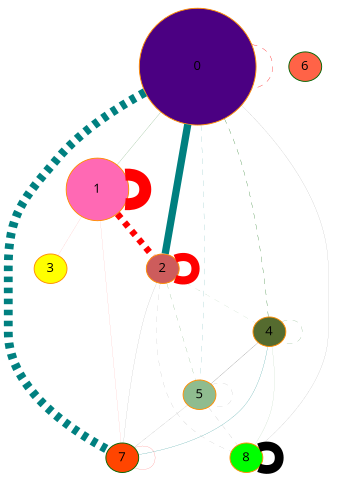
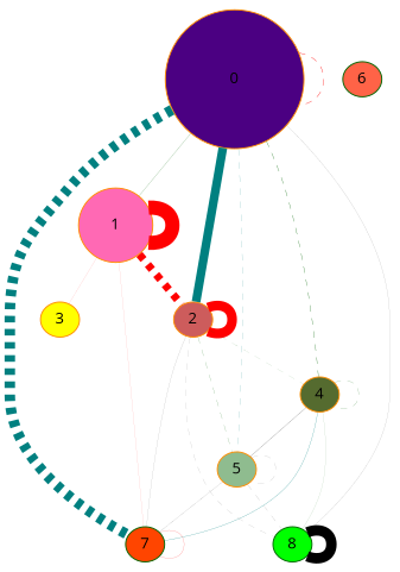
  graph {
    fontname="Open Sans"
    node [color=darkorange fontname="Open Sans" style=filled]
    edge [color=black fontname="Open Sans" penwidth=0.0710348104887 style=solid]
    0 [fillcolor="#4B0082" height=1.75927346408 width=1.75927346408]
    1 [fillcolor="#FF69B4" height=0.951134298928 width=0.951134298928]
    2 [fillcolor="#CD5C5C" height=0.0108329646803 width=0.0108329646803]
    4 [fillcolor="#556B2F" height=0.00866637174422 width=0.00866637174422]
    5 [fillcolor="#8FBC8F" height=0.00433318587211 width=0.00433318587211]
    7 [color=darkgreen fillcolor="#FF4500" height=0.00216659293606 width=0.00216659293606]
-   8 [fillcolor="#00FF00" height=0.00216659293606 width=0.00216659293606]
+   8 [color=darkgreen fillcolor="#00FF00" height=0.00216659293606 width=0.00216659293606]
    3 [fillcolor="#FFFF00" height=0.00866637174422 width=0.00866637174422]
    6 [color=darkgreen fillcolor="#FF6347" height=0.00216659293606 width=0.00216659293606]
    0 -- 0 [color=red penwidth=0.355174052443 style=dashed]
    0 -- 1 [color=darkgreen penwidth=0.142069620977]
    0 -- 2 [color=teal penwidth=7.95589877473]
    0 -- 4 [color=darkgreen penwidth=0.284139241955 style=dashed]
    0 -- 5 [color=teal penwidth=0.142069620977 style=dashed]
    0 -- 7 [color=teal penwidth=9.58969941597 style=dashed]
    0 -- 8
    1 -- 1 [color=red penwidth=12.9993703194]
    1 -- 2 [color=red penwidth=7.10348104887 style=dashed]
    1 -- 7 [color=red]
    1 -- 3 [color=red]
    2 -- 2 [color=red penwidth=8.87935131108]
    2 -- 4 [color=darkgreen style=dashed]
    2 -- 5 [color=darkgreen penwidth=0.142069620977 style=dashed]
    2 -- 7
    2 -- 8 [style=dashed]
    4 -- 4 [color=darkgreen penwidth=0.142069620977 style=dashed]
    4 -- 5 [penwidth=0.142069620977]
    4 -- 7 [color=teal penwidth=0.213104431466]
    4 -- 8 [color=darkgreen]
    5 -- 5 [style=dashed]
    5 -- 7
    5 -- 8 [style=dashed]
    7 -- 7 [color=red penwidth=0.142069620977]
    8 -- 8 [penwidth=9.58969941597]
  }
